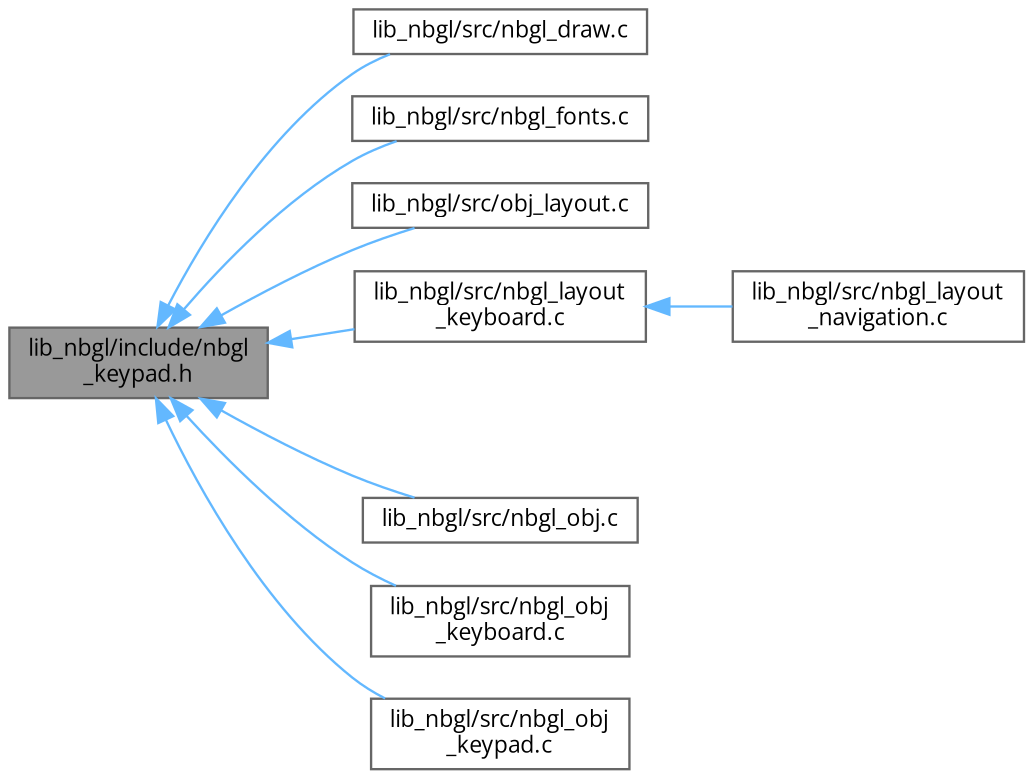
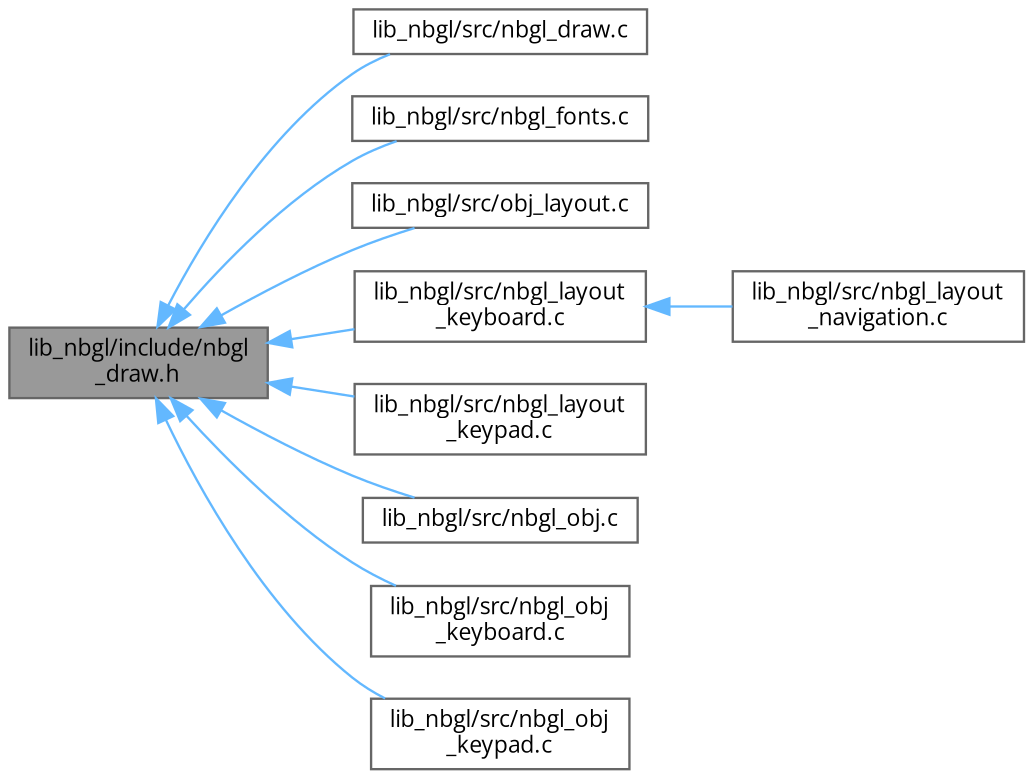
  digraph {
    fontname="Open Sans"
    rankdir=LR
    node [color=grey40 fillcolor=white fontname="Open Sans" fontsize=10 shape=box style=filled]
    edge [color=steelblue1 dir=back fontname="Open Sans" fontsize=10 labelfontname=Helvetica labelfontsize=10 style=solid]
-   n1 [color=gray40 fillcolor=grey60 fontcolor=black height=0.2 label="lib_nbgl/include/nbgl\l_keypad.h" width=0.4]
+   n1 [color=gray40 fillcolor=grey60 fontcolor=black height=0.2 label="lib_nbgl/include/nbgl\l_draw.h" width=0.4]
    n2 [height=0.2 label="lib_nbgl/src/nbgl_draw.c" width=0.4]
    n3 [height=0.2 label="lib_nbgl/src/nbgl_fonts.c" width=0.4]
    n4 [height=0.2 label="lib_nbgl/src/obj_layout.c" width=0.4]
    n5 [height=0.2 label="lib_nbgl/src/nbgl_layout\l_keyboard.c" width=0.4]
+   n6 [height=0.2 label="lib_nbgl/src/nbgl_layout\l_keypad.c" width=0.4]
    n7 [height=0.2 label="lib_nbgl/src/nbgl_obj.c" width=0.4]
    n8 [height=0.2 label="lib_nbgl/src/nbgl_obj\l_keyboard.c" width=0.4]
    n9 [height=0.2 label="lib_nbgl/src/nbgl_obj\l_keypad.c" width=0.4]
    n10 [height=0.2 label="lib_nbgl/src/nbgl_layout\l_navigation.c" width=0.4]
    n1 -> n2
    n1 -> n3
    n1 -> n4
    n1 -> n5
+   n1 -> n6
    n1 -> n7
    n1 -> n8
    n1 -> n9
    n5 -> n10
  }
